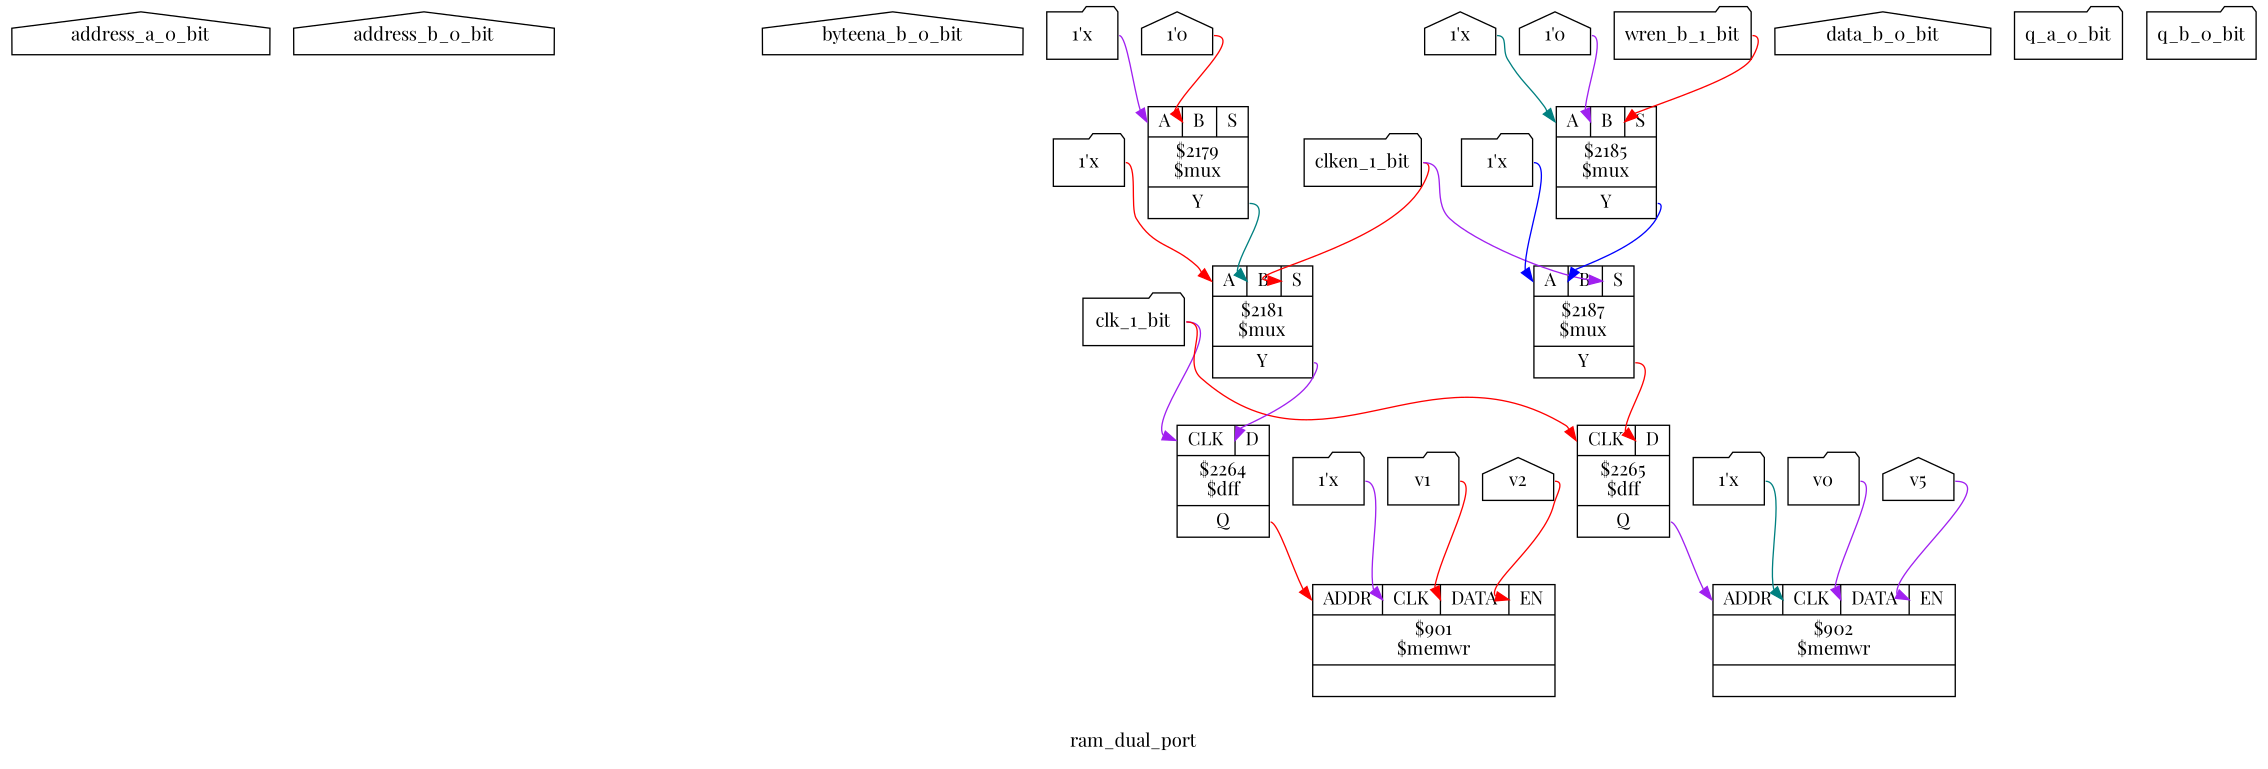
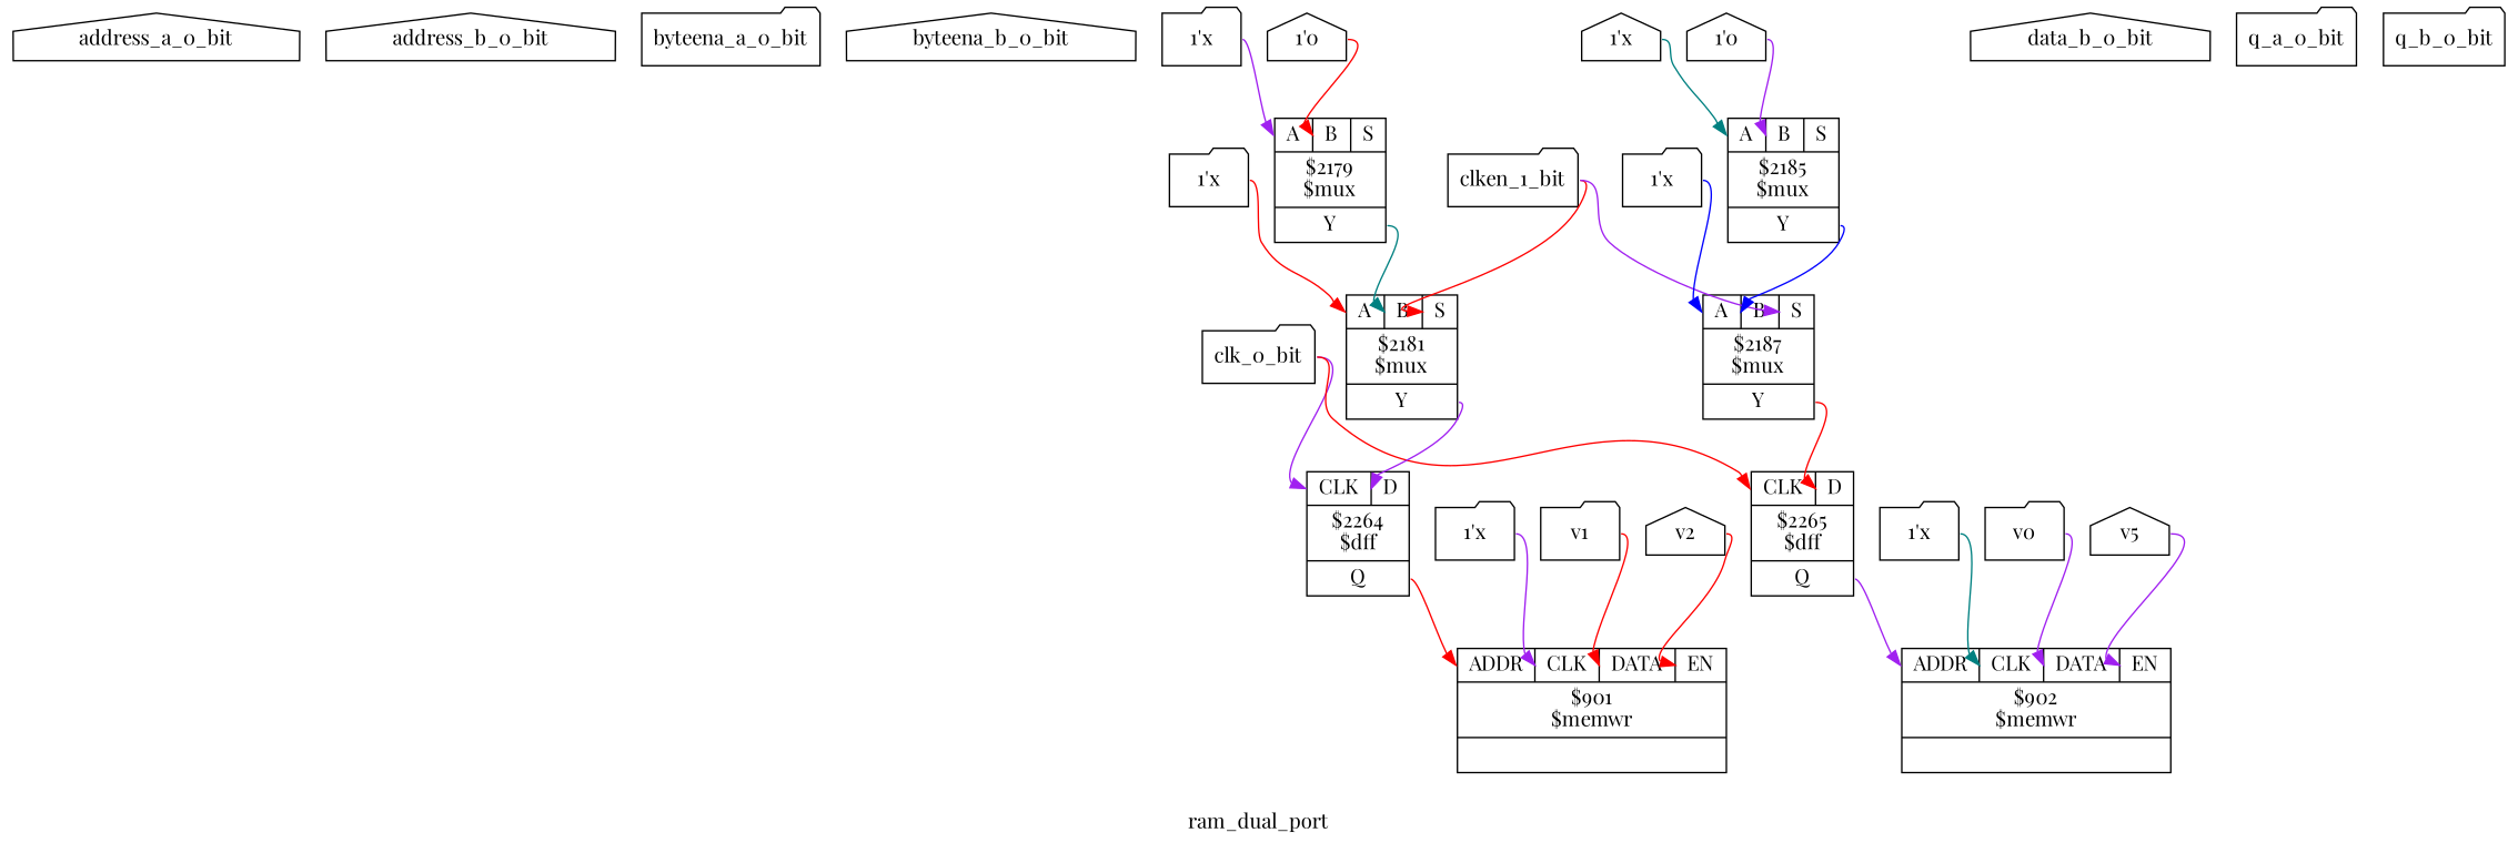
  digraph {
    fontname="Playfair Display"
    label=ram_dual_port
    rankdir=TB
    remincross=true
    node [fontname="Playfair Display" shape=folder]
    edge [color=purple fontname="Playfair Display" headport="p21:w" tailport=e]
    n1 [color=black fontcolor=black label=address_a_0_bit shape=house]
    n2 [color=black fontcolor=black label=address_b_0_bit shape=house]
+   n3 [color=black fontcolor=black label=byteena_a_0_bit]
    n4 [color=black fontcolor=black label=byteena_b_0_bit shape=house]
-   n5 [color=black fontcolor=black label=clk_1_bit]
+   n5 [color=black fontcolor=black label=clk_0_bit]
    n6 [label="{{<p21> CLK|<p26> D}|$2264\n$dff|{<p27> Q}}" shape=record]
    n7 [label="{{<p21> CLK|<p26> D}|$2265\n$dff|{<p27> Q}}" shape=record]
    n8 [label="{{<p20> ADDR|<p21> CLK|<p22> DATA|<p23> EN}|$901\n$memwr|{}}" shape=record]
    n9 [label="{{<p20> ADDR|<p21> CLK|<p22> DATA|<p23> EN}|$902\n$memwr|{}}" shape=record]
    n10 [color=black fontcolor=black label=clken_1_bit]
    n11 [label="{{<p30> A|<p31> B|<p32> S}|$2181\n$mux|{<p33> Y}}" shape=record]
    n12 [label="{{<p30> A|<p31> B|<p32> S}|$2187\n$mux|{<p33> Y}}" shape=record]
    n13 [color=black fontcolor=black label=data_b_0_bit shape=house]
    n14 [color=black fontcolor=black label=q_a_0_bit]
    n15 [color=black fontcolor=black label=q_b_0_bit]
    n16 [label="{{<p30> A|<p31> B|<p32> S}|$2179\n$mux|{<p33> Y}}" shape=record]
-   n17 [color=black fontcolor=black label=wren_b_1_bit]
    n18 [label="{{<p30> A|<p31> B|<p32> S}|$2185\n$mux|{<p33> Y}}" shape=record]
    n19 [label="1'x"]
    v1
    v2 [shape=house]
    n22 [label="1'x"]
    n23 [label=v0]
    v5 [shape=house]
    n25 [label="1'x"]
    n26 [label="1'0" shape=house]
    n27 [label="1'x"]
    n28 [label="1'x" shape=house]
    n29 [label="1'0" shape=house]
    n30 [label="1'x"]
    n5 -> n6
    n5 -> n7 [color=red]
    n6 -> n8 [color=red headport="p20:w" tailport="p27:e"]
    n7 -> n9 [headport="p20:w" tailport="p27:e"]
    n10 -> n11 [color=red headport="p32:w"]
    n10 -> n12 [headport="p32:w"]
    n11 -> n6 [headport="p26:w" tailport="p33:e"]
    n12 -> n7 [color=red headport="p26:w" tailport="p33:e"]
    n16 -> n11 [color=teal headport="p31:w" tailport="p33:e"]
-   n17 -> n18 [color=red headport="p32:w"]
    n18 -> n12 [color=blue headport="p31:w" tailport="p33:e"]
    n19 -> n8
    v1 -> n8 [color=red headport="p22:w"]
    v2 -> n8 [color=red headport="p23:w"]
    n22 -> n9 [color=teal]
    n23 -> n9 [headport="p22:w"]
    v5 -> n9 [headport="p23:w"]
    n25 -> n16 [headport="p30:w"]
    n26 -> n16 [color=red headport="p31:w"]
    n27 -> n11 [color=red headport="p30:w"]
    n28 -> n18 [color=teal headport="p30:w"]
    n29 -> n18 [headport="p31:w"]
    n30 -> n12 [color=blue headport="p30:w"]
  }
